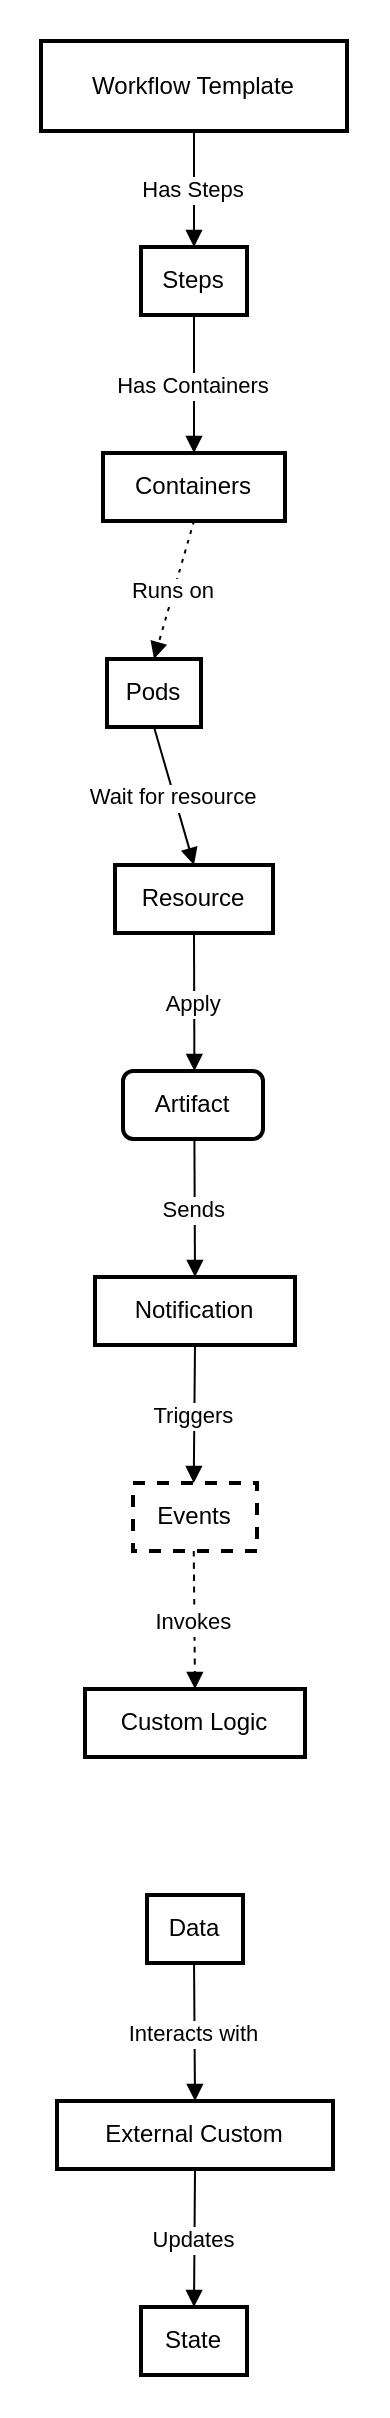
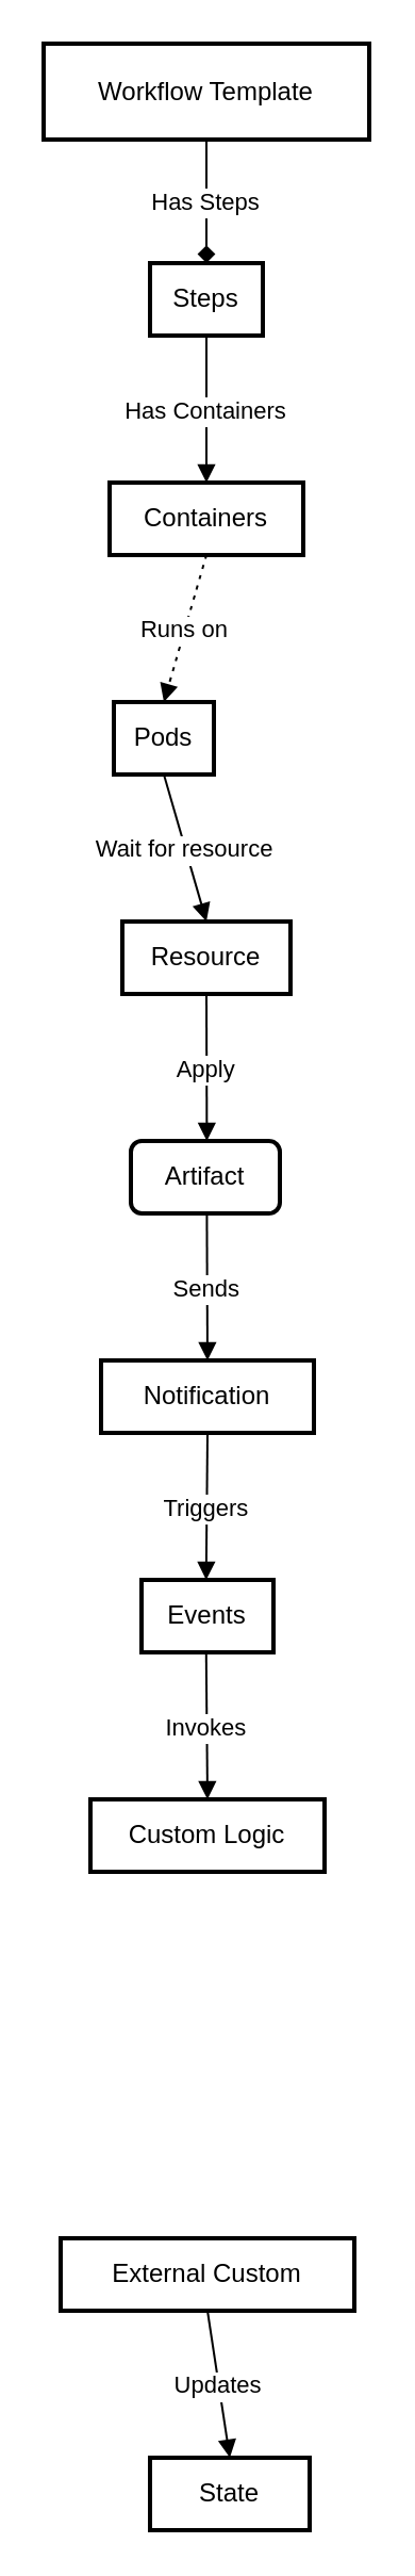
  <mxCell id="0" />
  <mxCell id="1" parent="0" />
  <mxCell id="2" value="Workflow Template" style="whiteSpace=wrap;strokeWidth=2;" vertex="1" parent="1"><mxGeometry x="20" y="20" width="153" height="45" as="geometry" /></mxCell>
  <mxCell id="3" value="Steps" style="whiteSpace=wrap;strokeWidth=2;" vertex="1" parent="1"><mxGeometry x="70" y="123" width="53" height="34" as="geometry" /></mxCell>
  <mxCell id="4" value="Containers" style="whiteSpace=wrap;strokeWidth=2;" vertex="1" parent="1"><mxGeometry x="51" y="226" width="91" height="34" as="geometry" /></mxCell>
  <mxCell id="5" value="Pods" style="whiteSpace=wrap;strokeWidth=2;" vertex="1" parent="1"><mxGeometry x="53" y="329" width="47" height="34" as="geometry" /></mxCell>
  <mxCell id="6" value="Resource" style="whiteSpace=wrap;strokeWidth=2;" vertex="1" parent="1"><mxGeometry x="57" y="432" width="79" height="34" as="geometry" /></mxCell>
  <mxCell id="7" value="Artifact" style="whiteSpace=wrap;strokeWidth=2;rounded=1;" vertex="1" parent="1"><mxGeometry x="61" y="535" width="70" height="34" as="geometry" /></mxCell>
  <mxCell id="8" value="Notification" style="whiteSpace=wrap;strokeWidth=2;" vertex="1" parent="1"><mxGeometry x="47" y="638" width="100" height="34" as="geometry" /></mxCell>
- <mxCell id="9" value="Events" style="whiteSpace=wrap;strokeWidth=2;dashed=1;" vertex="1" parent="1"><mxGeometry x="66" y="741" width="62" height="34" as="geometry" /></mxCell>
+ <mxCell id="9" value="Events" style="whiteSpace=wrap;strokeWidth=2;" vertex="1" parent="1"><mxGeometry x="66" y="741" width="62" height="34" as="geometry" /></mxCell>
  <mxCell id="10" value="Custom Logic" style="whiteSpace=wrap;strokeWidth=2;" vertex="1" parent="1"><mxGeometry x="42" y="844" width="110" height="34" as="geometry" /></mxCell>
- <mxCell id="11" value="Data" style="whiteSpace=wrap;strokeWidth=2;" vertex="1" parent="1"><mxGeometry x="73" y="947" width="48" height="34" as="geometry" /></mxCell>
  <mxCell id="12" value="External Custom" style="whiteSpace=wrap;strokeWidth=2;" vertex="1" parent="1"><mxGeometry x="28" y="1050" width="138" height="34" as="geometry" /></mxCell>
- <mxCell id="13" value="State" style="whiteSpace=wrap;strokeWidth=2;" vertex="1" parent="1"><mxGeometry x="70" y="1153" width="53" height="34" as="geometry" /></mxCell>
- <mxCell id="14" value="Has Steps" style="curved=1;startArrow=none;endArrow=block;exitX=0.5;exitY=1;entryX=0.5;entryY=0;" edge="1" parent="1" source="2" target="3"><mxGeometry relative="1" as="geometry"><Array as="points" /></mxGeometry></mxCell>
+ <mxCell id="13" value="State" style="whiteSpace=wrap;strokeWidth=2;" vertex="1" parent="1"><mxGeometry x="70" y="1153" width="75" height="34" as="geometry" /></mxCell>
+ <mxCell id="14" value="Has Steps" style="curved=1;startArrow=none;endArrow=diamond;exitX=0.5;exitY=1;entryX=0.5;entryY=0;" edge="1" parent="1" source="2" target="3"><mxGeometry relative="1" as="geometry"><Array as="points" /></mxGeometry></mxCell>
  <mxCell id="15" value="Has Containers" style="curved=1;startArrow=none;endArrow=block;exitX=0.5;exitY=1;entryX=0.5;entryY=0;" edge="1" parent="1" source="3" target="4"><mxGeometry relative="1" as="geometry"><Array as="points" /></mxGeometry></mxCell>
  <mxCell id="16" value="Runs on" style="curved=1;dashed=1;dashPattern=2 3;startArrow=none;endArrow=block;exitX=0.5;exitY=1;entryX=0.5;entryY=0;" edge="1" parent="1" source="4" target="5"><mxGeometry relative="1" as="geometry"><Array as="points" /></mxGeometry></mxCell>
  <mxCell id="17" value="Wait for resource" style="curved=1;startArrow=none;endArrow=block;exitX=0.5;exitY=1;entryX=0.5;entryY=0;" edge="1" parent="1" source="5" target="6"><mxGeometry relative="1" as="geometry"><Array as="points" /></mxGeometry></mxCell>
  <mxCell id="18" value="Apply" style="curved=1;startArrow=none;endArrow=block;exitX=0.5;exitY=1;entryX=0.51;entryY=0;" edge="1" parent="1" source="6" target="7"><mxGeometry relative="1" as="geometry"><Array as="points" /></mxGeometry></mxCell>
  <mxCell id="19" value="Sends" style="curved=1;startArrow=none;endArrow=block;exitX=0.51;exitY=1;entryX=0.5;entryY=0;" edge="1" parent="1" source="7" target="8"><mxGeometry relative="1" as="geometry"><Array as="points" /></mxGeometry></mxCell>
  <mxCell id="20" value="Triggers" style="curved=1;startArrow=none;endArrow=block;exitX=0.5;exitY=1;entryX=0.49;entryY=0;" edge="1" parent="1" source="8" target="9"><mxGeometry relative="1" as="geometry"><Array as="points" /></mxGeometry></mxCell>
- <mxCell id="21" value="Invokes" style="curved=1;startArrow=none;endArrow=block;exitX=0.49;exitY=1;entryX=0.5;entryY=0;dashed=1;" edge="1" parent="1" source="9" target="10"><mxGeometry relative="1" as="geometry"><Array as="points" /></mxGeometry></mxCell>
- <mxCell id="22" value="Interacts with" style="curved=1;startArrow=none;endArrow=block;exitX=0.49;exitY=1;entryX=0.5;entryY=0;" edge="1" parent="1" source="11" target="12"><mxGeometry relative="1" as="geometry"><Array as="points" /></mxGeometry></mxCell>
+ <mxCell id="21" value="Invokes" style="curved=1;startArrow=none;endArrow=block;exitX=0.49;exitY=1;entryX=0.5;entryY=0;" edge="1" parent="1" source="9" target="10"><mxGeometry relative="1" as="geometry"><Array as="points" /></mxGeometry></mxCell>
  <mxCell id="23" value="Updates" style="curved=1;startArrow=none;endArrow=block;exitX=0.5;exitY=1;entryX=0.5;entryY=0;" edge="1" parent="1" source="12" target="13"><mxGeometry relative="1" as="geometry"><Array as="points" /></mxGeometry></mxCell>
